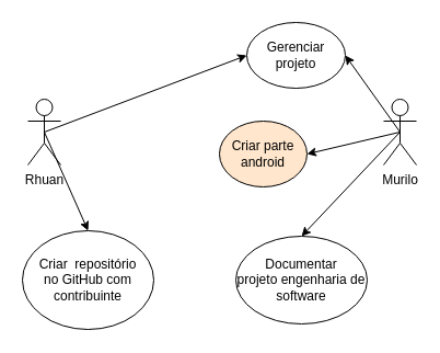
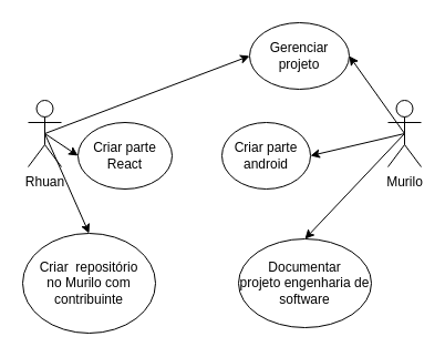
  <mxCell id="0" />
  <mxCell id="1" parent="0" />
+ <mxCell id="2" style="rounded=0;orthogonalLoop=1;jettySize=auto;html=1;exitX=0.5;exitY=0.5;exitDx=0;exitDy=0;exitPerimeter=0;entryX=0;entryY=0.5;entryDx=0;entryDy=0;" parent="1" source="5" target="10" edge="1"><mxGeometry relative="1" as="geometry"><mxPoint x="110" y="70" as="targetPoint" /></mxGeometry></mxCell>
  <mxCell id="3" style="rounded=0;orthogonalLoop=1;jettySize=auto;html=1;exitX=0.5;exitY=0.5;exitDx=0;exitDy=0;exitPerimeter=0;entryX=0;entryY=0.5;entryDx=0;entryDy=0;" parent="1" source="5" target="11" edge="1"><mxGeometry relative="1" as="geometry"><mxPoint x="110" y="180" as="targetPoint" /></mxGeometry></mxCell>
  <mxCell id="4" style="edgeStyle=none;rounded=0;orthogonalLoop=1;jettySize=auto;html=1;entryX=0.5;entryY=0;entryDx=0;entryDy=0;exitX=0.5;exitY=0.5;exitDx=0;exitDy=0;exitPerimeter=0;" edge="1" parent="1" source="5" target="13"><mxGeometry relative="1" as="geometry" /></mxCell>
  <mxCell id="5" value="Rhuan" style="shape=umlActor;verticalLabelPosition=bottom;verticalAlign=top;html=1;outlineConnect=0;" parent="1" vertex="1"><mxGeometry x="25" y="90" width="30" height="60" as="geometry" /></mxCell>
  <mxCell id="6" style="rounded=0;orthogonalLoop=1;jettySize=auto;html=1;entryX=1;entryY=0.5;entryDx=0;entryDy=0;exitX=0.5;exitY=0.5;exitDx=0;exitDy=0;exitPerimeter=0;" edge="1" parent="1" source="9" target="11"><mxGeometry relative="1" as="geometry" /></mxCell>
  <mxCell id="7" style="edgeStyle=none;rounded=0;orthogonalLoop=1;jettySize=auto;html=1;entryX=1;entryY=0.5;entryDx=0;entryDy=0;exitX=0.5;exitY=0.5;exitDx=0;exitDy=0;exitPerimeter=0;" edge="1" parent="1" source="9" target="12"><mxGeometry relative="1" as="geometry"><mxPoint x="350" y="120" as="sourcePoint" /></mxGeometry></mxCell>
  <mxCell id="8" style="edgeStyle=none;rounded=0;orthogonalLoop=1;jettySize=auto;html=1;entryX=0.5;entryY=0;entryDx=0;entryDy=0;exitX=0.5;exitY=0.5;exitDx=0;exitDy=0;exitPerimeter=0;" edge="1" parent="1" source="9" target="14"><mxGeometry relative="1" as="geometry"><mxPoint x="350" y="120" as="sourcePoint" /></mxGeometry></mxCell>
  <mxCell id="9" value="Murilo" style="shape=umlActor;verticalLabelPosition=bottom;verticalAlign=top;html=1;outlineConnect=0;" parent="1" vertex="1"><mxGeometry x="350" y="90" width="30" height="60" as="geometry" /></mxCell>
+ <mxCell id="10" value="&lt;div&gt;Criar parte&lt;/div&gt;&lt;div&gt;React&lt;br&gt;&lt;/div&gt;" style="ellipse;whiteSpace=wrap;html=1;" parent="1" vertex="1"><mxGeometry x="70" y="110" width="85" height="60" as="geometry" /></mxCell>
  <mxCell id="11" value="&lt;div&gt;Gerenciar &lt;br&gt;&lt;/div&gt;&lt;div&gt;projeto&lt;br&gt;&lt;/div&gt;" style="ellipse;whiteSpace=wrap;html=1;" parent="1" vertex="1"><mxGeometry x="225" y="20" width="90" height="60" as="geometry" /></mxCell>
- <mxCell id="12" value="&lt;div&gt;Criar parte&lt;/div&gt;&lt;div&gt;android&lt;/div&gt;" style="ellipse;whiteSpace=wrap;html=1;fillColor=#ffe6cc;" parent="1" vertex="1"><mxGeometry x="200" y="110" width="80" height="60" as="geometry" /></mxCell>
- <mxCell id="13" value="&lt;div&gt;Criar&amp;nbsp; repositório &lt;br&gt;&lt;/div&gt;&lt;div&gt;no GitHub com contribuinte&lt;/div&gt;" style="ellipse;whiteSpace=wrap;html=1;" vertex="1" parent="1"><mxGeometry x="20" y="210" width="120" height="90" as="geometry" /></mxCell>
+ <mxCell id="12" value="&lt;div&gt;Criar parte&lt;/div&gt;&lt;div&gt;android&lt;/div&gt;" style="ellipse;whiteSpace=wrap;html=1;" parent="1" vertex="1"><mxGeometry x="200" y="110" width="80" height="60" as="geometry" /></mxCell>
+ <mxCell id="13" value="&lt;div&gt;Criar&amp;nbsp; repositório &lt;br&gt;&lt;/div&gt;&lt;div&gt;no Murilo com contribuinte&lt;/div&gt;" style="ellipse;whiteSpace=wrap;html=1;" vertex="1" parent="1"><mxGeometry x="20" y="210" width="120" height="90" as="geometry" /></mxCell>
  <mxCell id="14" value="&lt;div&gt;Documentar &lt;br&gt;&lt;/div&gt;&lt;div&gt;projeto engenharia de software&lt;br&gt;&lt;/div&gt;" style="ellipse;whiteSpace=wrap;html=1;" vertex="1" parent="1"><mxGeometry x="215" y="215" width="120" height="80" as="geometry" /></mxCell>
